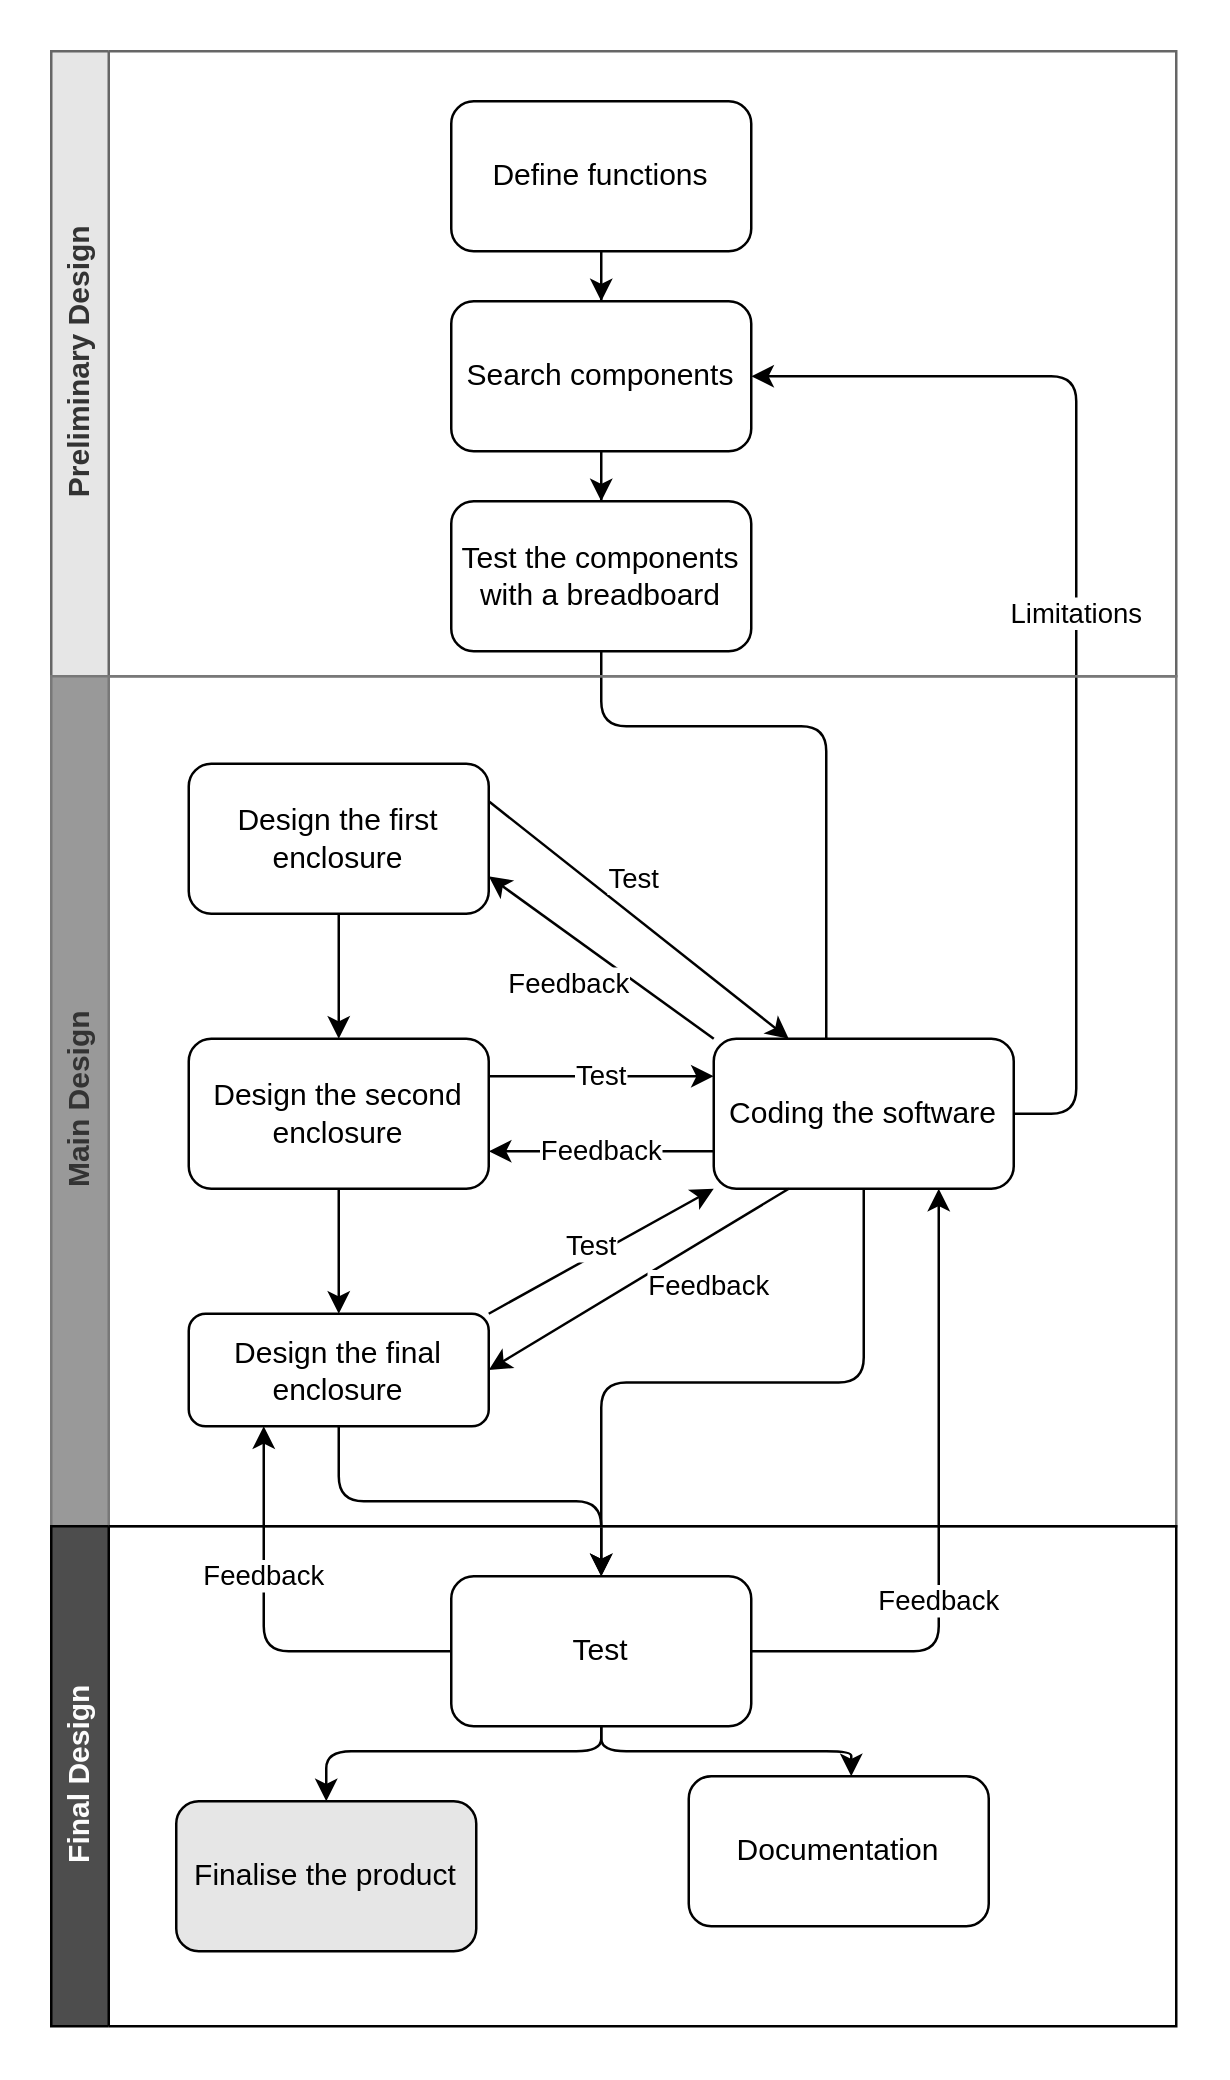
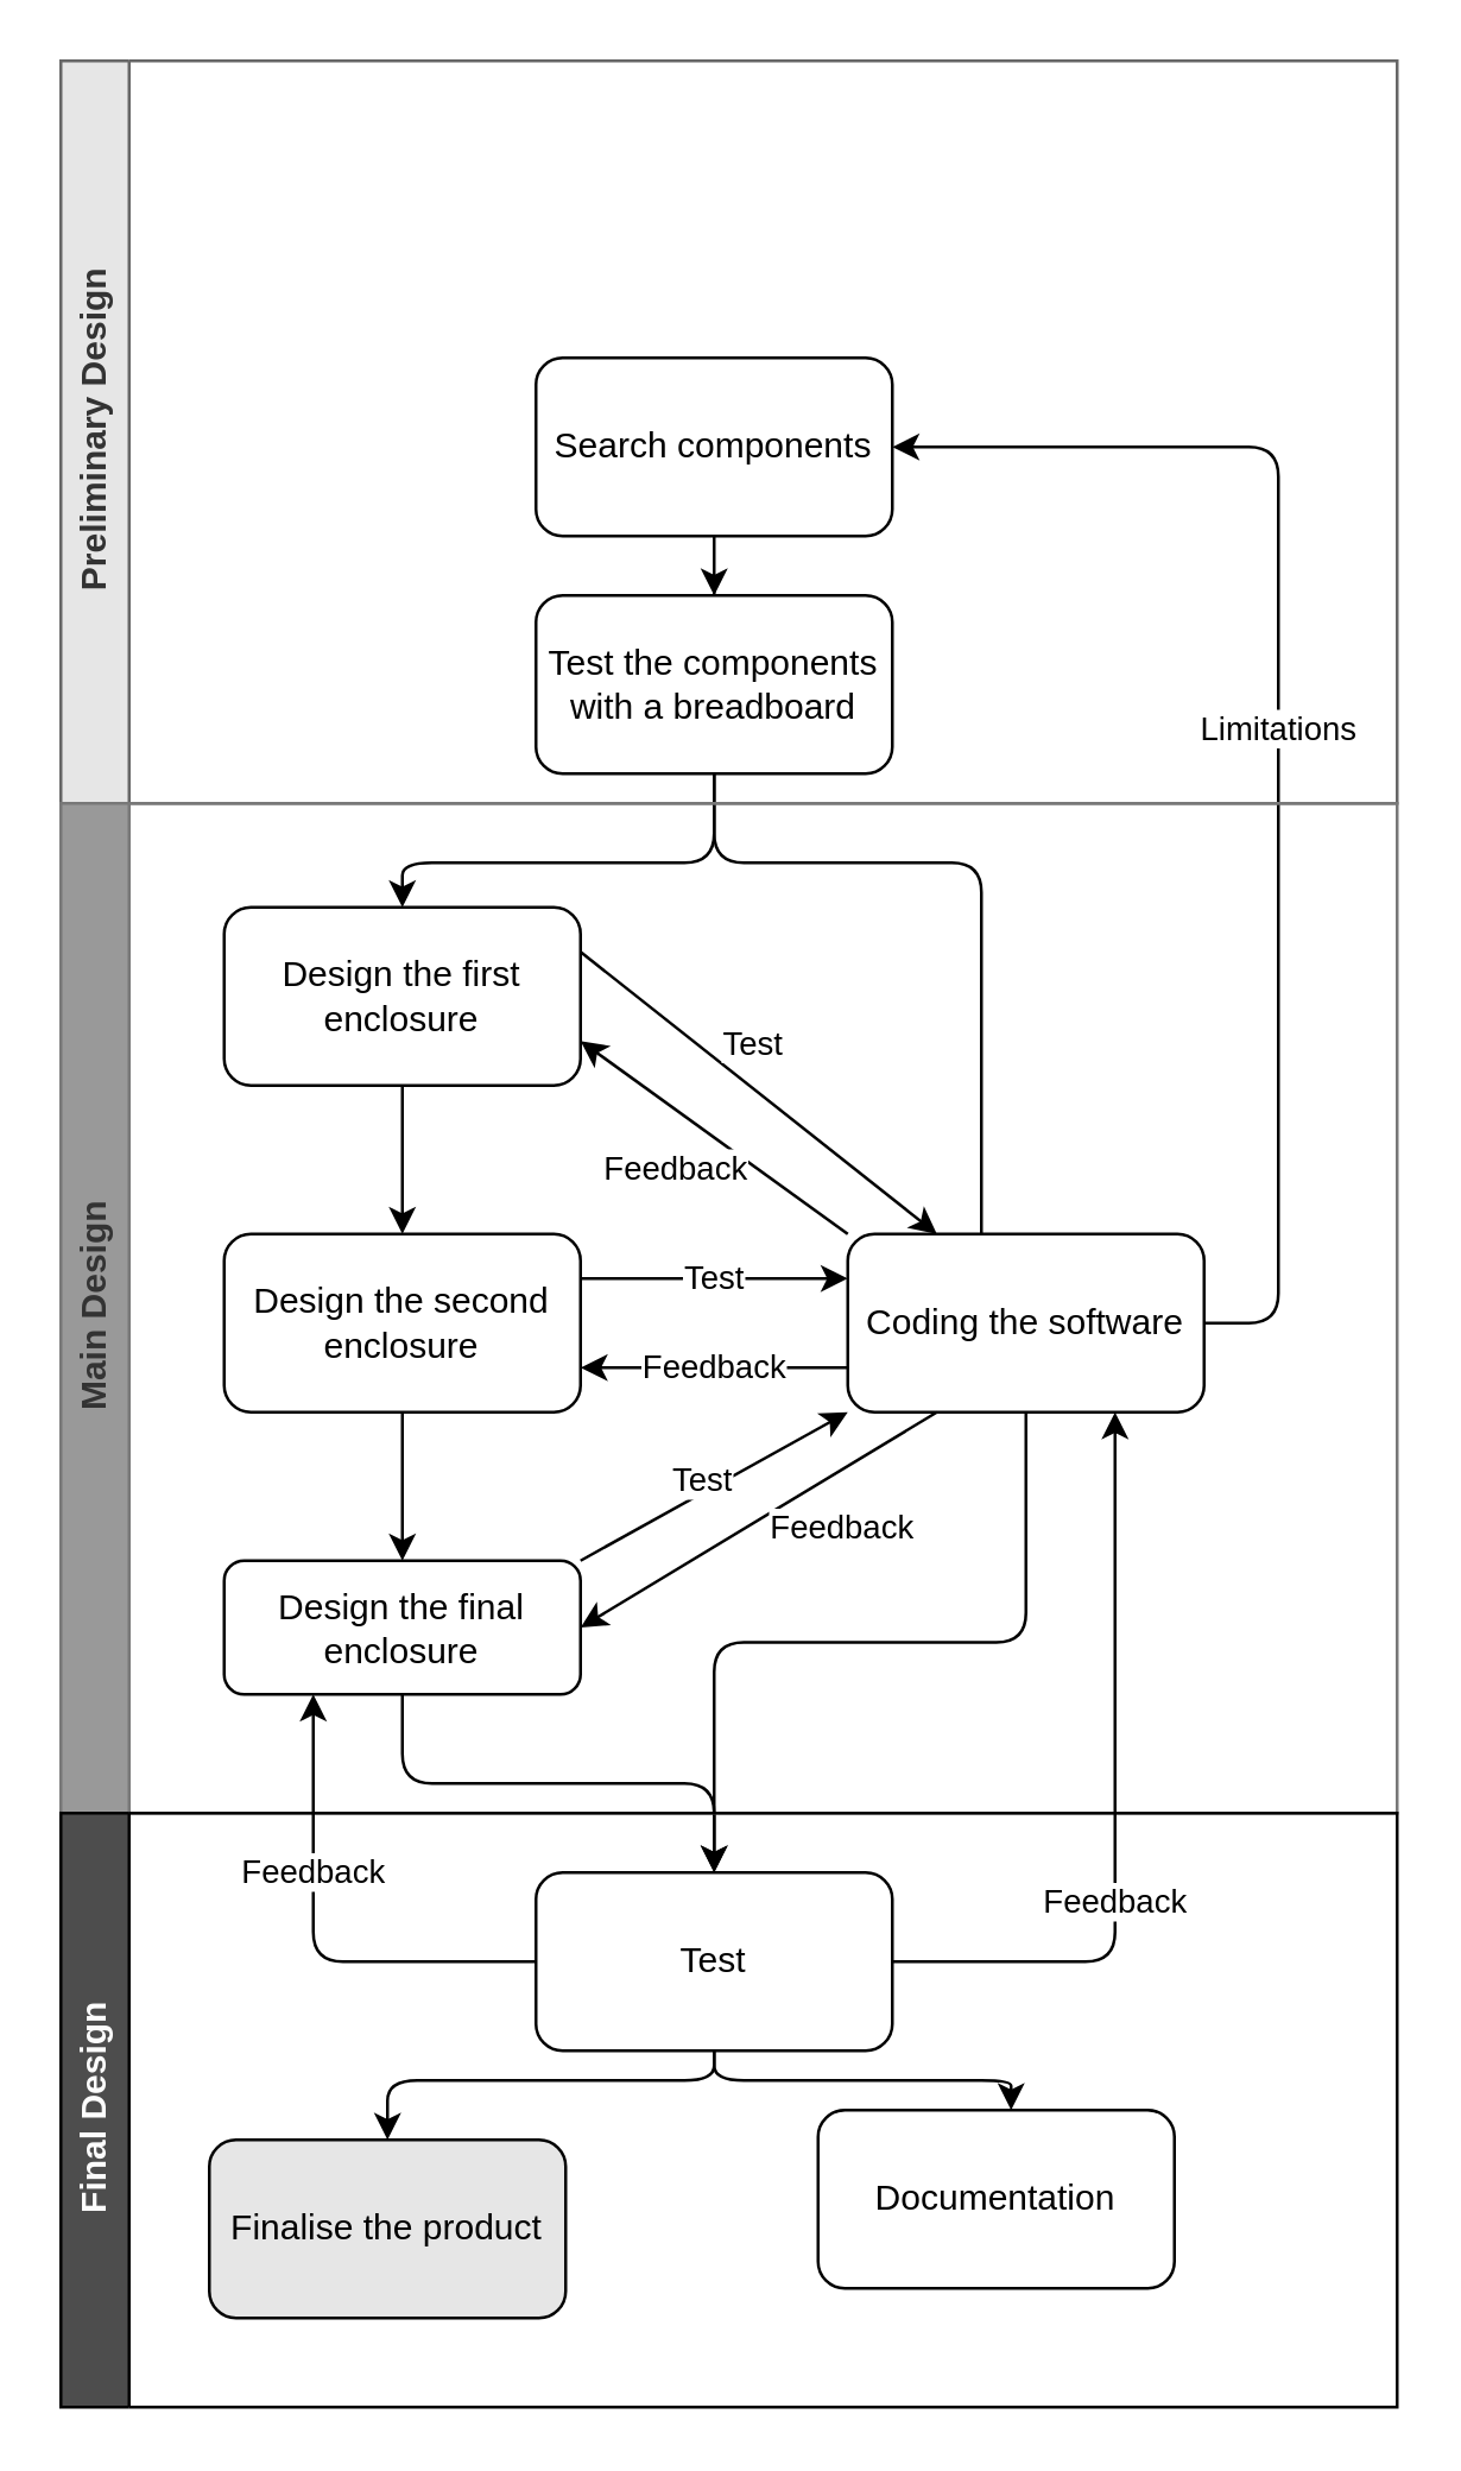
  <mxCell id="0" />
  <mxCell id="1" parent="0" />
+ <mxCell id="2" value="" style="edgeStyle=orthogonalEdgeStyle;rounded=1;orthogonalLoop=1;jettySize=auto;html=1;" edge="1" parent="1" source="10" target="16"><mxGeometry relative="1" as="geometry"><Array as="points"><mxPoint x="240" y="290" /><mxPoint x="135" y="290" /></Array></mxGeometry></mxCell>
  <mxCell id="3" style="edgeStyle=orthogonalEdgeStyle;rounded=1;orthogonalLoop=1;jettySize=auto;html=1;entryX=0.5;entryY=0;entryDx=0;entryDy=0;" edge="1" parent="1" source="10" target="17"><mxGeometry relative="1" as="geometry"><Array as="points"><mxPoint x="240" y="290" /><mxPoint x="330" y="290" /><mxPoint x="330" y="450" /></Array></mxGeometry></mxCell>
  <mxCell id="4" value="Limitations" style="edgeStyle=orthogonalEdgeStyle;sketch=0;orthogonalLoop=1;jettySize=auto;html=1;entryX=1;entryY=0.5;entryDx=0;entryDy=0;strokeColor=default;exitX=1;exitY=0.5;exitDx=0;exitDy=0;" edge="1" parent="1" source="17" target="9"><mxGeometry relative="1" as="geometry"><Array as="points"><mxPoint x="430" y="445" /><mxPoint x="430" y="150" /></Array></mxGeometry></mxCell>
  <mxCell id="5" value="" style="edgeStyle=orthogonalEdgeStyle;sketch=0;orthogonalLoop=1;jettySize=auto;html=1;strokeColor=default;" edge="1" parent="1" source="17" target="29"><mxGeometry relative="1" as="geometry" /></mxCell>
  <mxCell id="6" style="edgeStyle=orthogonalEdgeStyle;sketch=0;orthogonalLoop=1;jettySize=auto;html=1;entryX=0.5;entryY=0;entryDx=0;entryDy=0;strokeColor=default;" edge="1" parent="1" source="14" target="29"><mxGeometry relative="1" as="geometry"><Array as="points"><mxPoint x="135" y="600" /><mxPoint x="240" y="600" /></Array></mxGeometry></mxCell>
  <mxCell id="7" value="Preliminary&amp;nbsp;Design" style="swimlane;horizontal=0;whiteSpace=wrap;html=1;fillColor=#E6E6E6;fontColor=#333333;strokeColor=#666666;" vertex="1" parent="1"><mxGeometry x="20" y="20" width="450" height="250" as="geometry" /></mxCell>
- <mxCell id="8" value="Define functions" style="rounded=1;whiteSpace=wrap;html=1;" vertex="1" parent="7"><mxGeometry x="160" y="20" width="120" height="60" as="geometry" /></mxCell>
  <mxCell id="9" value="Search components" style="whiteSpace=wrap;html=1;rounded=1;" vertex="1" parent="7"><mxGeometry x="160" y="100" width="120" height="60" as="geometry" /></mxCell>
  <mxCell id="10" value="Test the components with a breadboard" style="whiteSpace=wrap;html=1;rounded=1;" vertex="1" parent="7"><mxGeometry x="160" y="180" width="120" height="60" as="geometry" /></mxCell>
- <mxCell id="11" value="" style="edgeStyle=orthogonalEdgeStyle;rounded=0;orthogonalLoop=1;jettySize=auto;html=1;" edge="1" parent="7" source="8" target="9"><mxGeometry relative="1" as="geometry" /></mxCell>
  <mxCell id="12" value="" style="edgeStyle=orthogonalEdgeStyle;rounded=0;orthogonalLoop=1;jettySize=auto;html=1;" edge="1" parent="7" source="9" target="10"><mxGeometry relative="1" as="geometry" /></mxCell>
  <mxCell id="13" value="Main Design" style="swimlane;horizontal=0;whiteSpace=wrap;html=1;fillColor=#999999;fontColor=#333333;strokeColor=#787878;fillStyle=auto;" vertex="1" parent="1"><mxGeometry x="20" y="270" width="450" height="340" as="geometry"><mxRectangle x="190" y="410" width="40" height="100" as="alternateBounds" /></mxGeometry></mxCell>
  <mxCell id="14" value="Design the final enclosure" style="whiteSpace=wrap;html=1;rounded=1;" vertex="1" parent="13"><mxGeometry x="55" y="255" width="120" height="45" as="geometry" /></mxCell>
  <mxCell id="15" value="Design the second enclosure" style="whiteSpace=wrap;html=1;rounded=1;" vertex="1" parent="13"><mxGeometry x="55" y="145" width="120" height="60" as="geometry" /></mxCell>
  <mxCell id="16" value="Design the first enclosure" style="whiteSpace=wrap;html=1;rounded=1;" vertex="1" parent="13"><mxGeometry x="55" y="35" width="120" height="60" as="geometry" /></mxCell>
  <mxCell id="17" value="Coding the software" style="whiteSpace=wrap;html=1;rounded=1;" vertex="1" parent="13"><mxGeometry x="265" y="145" width="120" height="60" as="geometry" /></mxCell>
  <mxCell id="18" value="" style="edgeStyle=none;sketch=0;orthogonalLoop=1;jettySize=auto;html=1;strokeColor=default;" edge="1" parent="13" source="15" target="14"><mxGeometry relative="1" as="geometry" /></mxCell>
  <mxCell id="19" value="" style="edgeStyle=none;sketch=0;orthogonalLoop=1;jettySize=auto;html=1;strokeColor=default;" edge="1" parent="13" source="16" target="15"><mxGeometry relative="1" as="geometry" /></mxCell>
  <mxCell id="20" value="Test" style="orthogonalLoop=1;jettySize=auto;html=1;exitX=1;exitY=0.25;exitDx=0;exitDy=0;entryX=0.25;entryY=0;entryDx=0;entryDy=0;strokeColor=default;" edge="1" parent="13" source="16" target="17"><mxGeometry x="-0.146" y="12" relative="1" as="geometry"><mxPoint as="offset" /></mxGeometry></mxCell>
  <mxCell id="21" value="Test" style="edgeStyle=none;sketch=0;orthogonalLoop=1;jettySize=auto;html=1;exitX=1;exitY=0.25;exitDx=0;exitDy=0;entryX=0;entryY=0.25;entryDx=0;entryDy=0;strokeColor=default;" edge="1" parent="13" source="15" target="17"><mxGeometry relative="1" as="geometry" /></mxCell>
  <mxCell id="22" value="Feedback" style="sketch=0;orthogonalLoop=1;jettySize=auto;html=1;exitX=0;exitY=0;exitDx=0;exitDy=0;entryX=1;entryY=0.75;entryDx=0;entryDy=0;strokeColor=default;" edge="1" parent="13" source="17" target="16"><mxGeometry x="0.074" y="16" relative="1" as="geometry"><mxPoint as="offset" /></mxGeometry></mxCell>
  <mxCell id="23" value="Feedback" style="edgeStyle=none;sketch=0;orthogonalLoop=1;jettySize=auto;html=1;exitX=0;exitY=0.75;exitDx=0;exitDy=0;entryX=1;entryY=0.75;entryDx=0;entryDy=0;strokeColor=default;" edge="1" parent="13" source="17" target="15"><mxGeometry relative="1" as="geometry" /></mxCell>
  <mxCell id="24" value="Test" style="edgeStyle=none;sketch=0;orthogonalLoop=1;jettySize=auto;html=1;exitX=1;exitY=0;exitDx=0;exitDy=0;entryX=0;entryY=1;entryDx=0;entryDy=0;strokeColor=default;" edge="1" parent="13" source="14" target="17"><mxGeometry x="-0.062" y="3" relative="1" as="geometry"><mxPoint y="-1" as="offset" /></mxGeometry></mxCell>
  <mxCell id="25" value="Feedback" style="edgeStyle=none;sketch=0;orthogonalLoop=1;jettySize=auto;html=1;exitX=0.25;exitY=1;exitDx=0;exitDy=0;entryX=1;entryY=0.5;entryDx=0;entryDy=0;strokeColor=default;" edge="1" parent="13" source="17" target="14"><mxGeometry x="-0.313" y="17" relative="1" as="geometry"><mxPoint as="offset" /></mxGeometry></mxCell>
  <mxCell id="26" value="&lt;font color=&quot;#fcfcfc&quot;&gt;Final Design&lt;/font&gt;" style="swimlane;horizontal=0;whiteSpace=wrap;html=1;fillColor=#4D4D4D;" vertex="1" parent="1"><mxGeometry x="20" y="610" width="450" height="200" as="geometry" /></mxCell>
  <mxCell id="27" value="Finalise the product" style="whiteSpace=wrap;html=1;rounded=1;fillColor=#e6e6e6;" vertex="1" parent="26"><mxGeometry x="50" y="110" width="120" height="60" as="geometry" /></mxCell>
  <mxCell id="28" value="Documentation" style="whiteSpace=wrap;html=1;rounded=1;" vertex="1" parent="26"><mxGeometry x="255" y="100" width="120" height="60" as="geometry" /></mxCell>
  <mxCell id="29" value="Test" style="whiteSpace=wrap;html=1;rounded=1;" vertex="1" parent="26"><mxGeometry x="160" y="20" width="120" height="60" as="geometry" /></mxCell>
  <mxCell id="30" value="" style="edgeStyle=orthogonalEdgeStyle;rounded=1;sketch=0;orthogonalLoop=1;jettySize=auto;html=1;strokeColor=default;" edge="1" parent="26" source="29" target="27"><mxGeometry relative="1" as="geometry"><Array as="points"><mxPoint x="220" y="90" /><mxPoint x="110" y="90" /></Array></mxGeometry></mxCell>
  <mxCell id="31" value="" style="edgeStyle=orthogonalEdgeStyle;rounded=1;sketch=0;orthogonalLoop=1;jettySize=auto;html=1;strokeColor=default;" edge="1" parent="26" source="29" target="28"><mxGeometry relative="1" as="geometry"><Array as="points"><mxPoint x="220" y="90" /><mxPoint x="320" y="90" /></Array></mxGeometry></mxCell>
  <mxCell id="32" value="&lt;font color=&quot;#000000&quot;&gt;Feedback&lt;/font&gt;" style="edgeStyle=orthogonalEdgeStyle;rounded=1;sketch=0;orthogonalLoop=1;jettySize=auto;html=1;exitX=0;exitY=0.5;exitDx=0;exitDy=0;entryX=0.25;entryY=1;entryDx=0;entryDy=0;strokeColor=default;fontColor=#FCFCFC;" edge="1" parent="1" source="29" target="14"><mxGeometry x="0.267" relative="1" as="geometry"><mxPoint as="offset" /></mxGeometry></mxCell>
  <mxCell id="33" value="&lt;font color=&quot;#000000&quot;&gt;Feedback&lt;/font&gt;" style="edgeStyle=orthogonalEdgeStyle;rounded=1;sketch=0;orthogonalLoop=1;jettySize=auto;html=1;entryX=0.75;entryY=1;entryDx=0;entryDy=0;strokeColor=default;fontColor=#FCFCFC;" edge="1" parent="1" source="29" target="17"><mxGeometry x="-0.269" relative="1" as="geometry"><Array as="points"><mxPoint x="375" y="660" /></Array><mxPoint as="offset" /></mxGeometry></mxCell>
